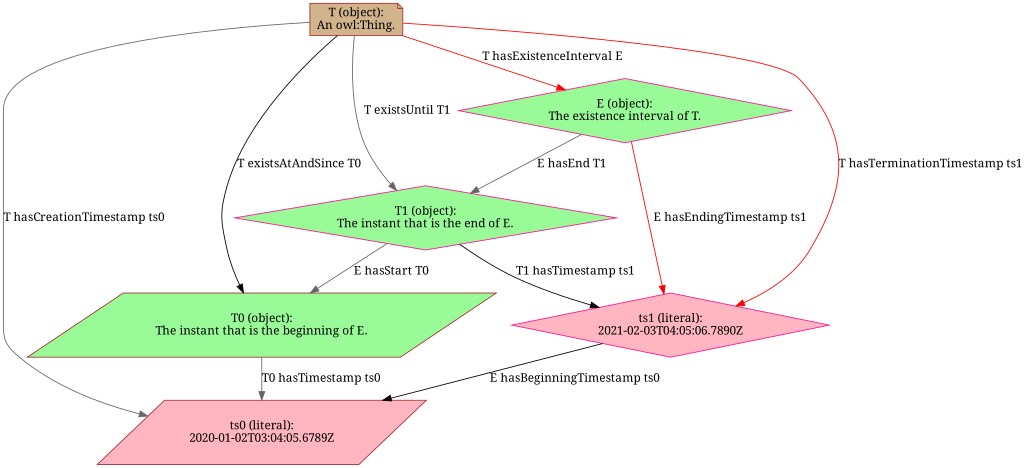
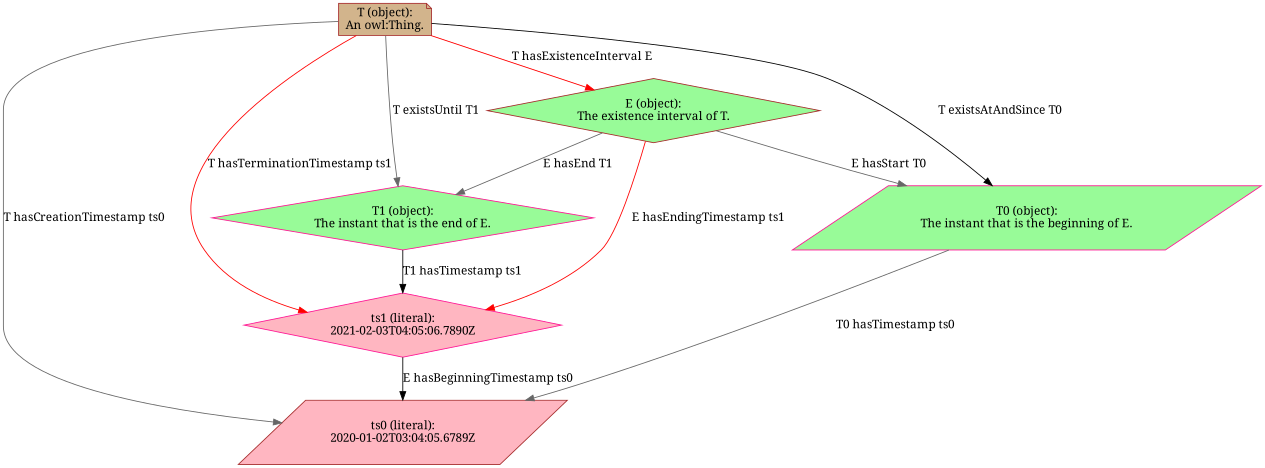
  digraph {
    fontname="Noto Serif"
    node [color=brown fillcolor=palegreen fontname="Noto Serif" shape=diamond style=filled]
    edge [color=gray40 fontname="Noto Serif"]
    n1 [fillcolor=tan label="T (object):\nAn owl:Thing." shape=note]
-   n2 [color=deeppink label="E (object):\nThe existence interval of T."]
-   n3 [label="T0 (object):\nThe instant that is the beginning of E." shape=parallelogram]
+   n2 [label="E (object):\nThe existence interval of T."]
+   n3 [color=deeppink label="T0 (object):\nThe instant that is the beginning of E." shape=parallelogram]
    n4 [color=deeppink label="T1 (object):\nThe instant that is the end of E."]
    n5 [fillcolor=lightpink label="ts0 (literal):\n2020-01-02T03:04:05.6789Z" shape=parallelogram]
    n6 [color=deeppink fillcolor=lightpink label="ts1 (literal):\n2021-02-03T04:05:06.7890Z"]
    n1 -> n2 [color=red label="T hasExistenceInterval E"]
    n1 -> n3 [color=black label="T existsAtAndSince T0"]
    n1 -> n4 [label="T existsUntil T1"]
    n1 -> n5 [label="T hasCreationTimestamp ts0"]
    n1 -> n6 [color=red label="T hasTerminationTimestamp ts1"]
-   n4 -> n3 [label="E hasStart T0"]
+   n2 -> n3 [label="E hasStart T0"]
    n2 -> n4 [label="E hasEnd T1"]
    n2 -> n6 [color=red label="E hasEndingTimestamp ts1"]
    n3 -> n5 [label="T0 hasTimestamp ts0"]
    n4 -> n6 [color=black label="T1 hasTimestamp ts1"]
    n6 -> n5 [color=black label="E hasBeginningTimestamp ts0"]
  }
